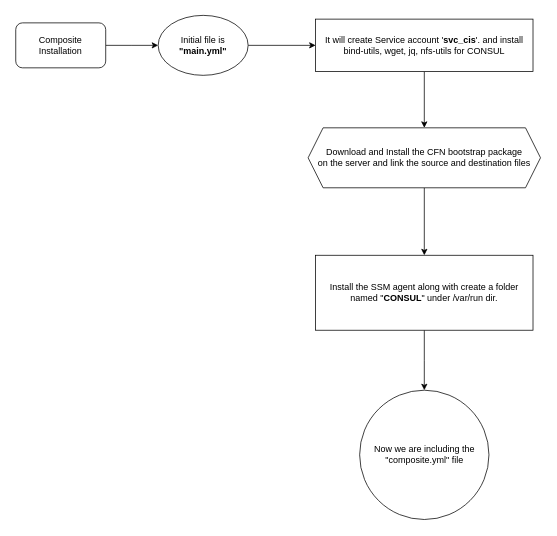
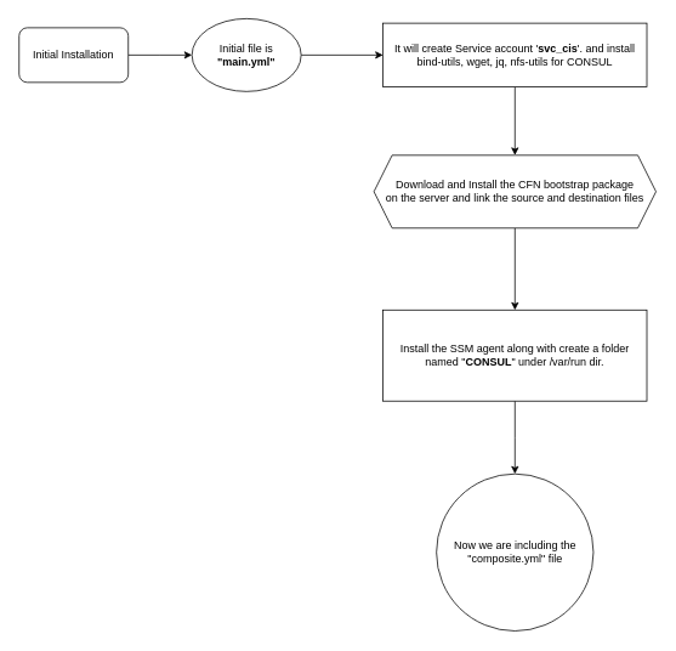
  <mxCell id="0" />
  <mxCell id="1" parent="0" />
  <mxCell id="2" style="edgeStyle=orthogonalEdgeStyle;rounded=0;orthogonalLoop=1;jettySize=auto;html=1;exitX=1;exitY=0.5;exitDx=0;exitDy=0;" edge="1" parent="1" source="3"><mxGeometry relative="1" as="geometry"><mxPoint x="210" y="60" as="targetPoint" /></mxGeometry></mxCell>
- <mxCell id="3" value="Composite Installation" style="rounded=1;whiteSpace=wrap;html=1;" vertex="1" parent="1"><mxGeometry x="20" y="30" width="120" height="60" as="geometry" /></mxCell>
+ <mxCell id="3" value="Initial Installation" style="rounded=1;whiteSpace=wrap;html=1;" vertex="1" parent="1"><mxGeometry x="20" y="30" width="120" height="60" as="geometry" /></mxCell>
  <mxCell id="4" value="" style="edgeStyle=orthogonalEdgeStyle;rounded=0;orthogonalLoop=1;jettySize=auto;html=1;" edge="1" parent="1" source="5" target="7"><mxGeometry relative="1" as="geometry" /></mxCell>
  <mxCell id="5" value="Initial file is &lt;b&gt;&quot;main.yml&quot;&lt;/b&gt;" style="ellipse;whiteSpace=wrap;html=1;" vertex="1" parent="1"><mxGeometry x="210" y="20" width="120" height="80" as="geometry" /></mxCell>
  <mxCell id="6" value="" style="edgeStyle=orthogonalEdgeStyle;rounded=0;orthogonalLoop=1;jettySize=auto;html=1;" edge="1" parent="1" source="7" target="9"><mxGeometry relative="1" as="geometry" /></mxCell>
  <mxCell id="7" value="It will create Service account '&lt;b&gt;svc_cis&lt;/b&gt;'. and install bind-utils, wget, jq, nfs-utils for CONSUL" style="whiteSpace=wrap;html=1;" vertex="1" parent="1"><mxGeometry x="420" y="25" width="290" height="70" as="geometry" /></mxCell>
  <mxCell id="8" value="" style="edgeStyle=orthogonalEdgeStyle;rounded=0;orthogonalLoop=1;jettySize=auto;html=1;" edge="1" parent="1" source="9" target="11"><mxGeometry relative="1" as="geometry" /></mxCell>
  <mxCell id="9" value="Download and Install the CFN bootstrap package &lt;br&gt;on the server and link the source and destination files" style="shape=hexagon;perimeter=hexagonPerimeter2;whiteSpace=wrap;html=1;fixedSize=1;" vertex="1" parent="1"><mxGeometry x="410" y="170" width="310" height="80" as="geometry" /></mxCell>
  <mxCell id="10" style="edgeStyle=orthogonalEdgeStyle;rounded=0;orthogonalLoop=1;jettySize=auto;html=1;" edge="1" parent="1" source="11"><mxGeometry relative="1" as="geometry"><mxPoint x="565" y="520" as="targetPoint" /></mxGeometry></mxCell>
  <mxCell id="11" value="Install the SSM agent along with create a folder named &quot;&lt;b&gt;CONSUL&lt;/b&gt;&quot; under /var/run dir. " style="whiteSpace=wrap;html=1;" vertex="1" parent="1"><mxGeometry x="420" y="340" width="290" height="100" as="geometry" /></mxCell>
  <mxCell id="12" value="Now we are including the &quot;composite.yml&quot; file " style="ellipse;whiteSpace=wrap;html=1;aspect=fixed;" vertex="1" parent="1"><mxGeometry x="478.75" y="520" width="172.5" height="172.5" as="geometry" /></mxCell>
